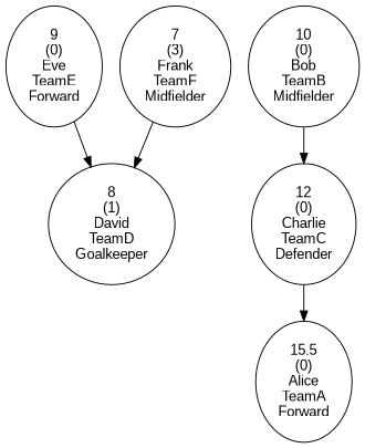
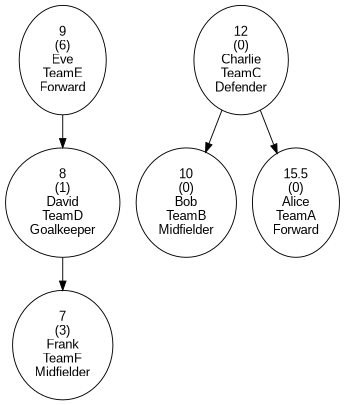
  digraph {
    fontname="Liberation Sans"
    node [fontname="Liberation Sans"]
    edge [fontname="Liberation Sans"]
-   n1 [label="9\n(0)\nEve\nTeamE\nForward"]
+   n1 [label="9\n(6)\nEve\nTeamE\nForward"]
    n2 [label="8\n(1)\nDavid\nTeamD\nGoalkeeper"]
    n3 [label="7\n(3)\nFrank\nTeamF\nMidfielder"]
    n4 [label="12\n(0)\nCharlie\nTeamC\nDefender"]
    n5 [label="10\n(0)\nBob\nTeamB\nMidfielder"]
    n6 [label="15.5\n(0)\nAlice\nTeamA\nForward"]
    n1 -> n2
-   n3 -> n2
-   n5 -> n4
+   n2 -> n3
+   n4 -> n5
    n4 -> n6
  }
